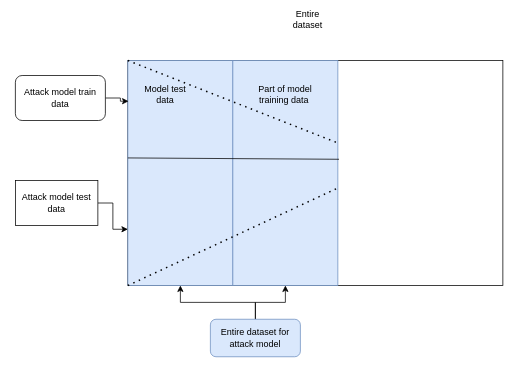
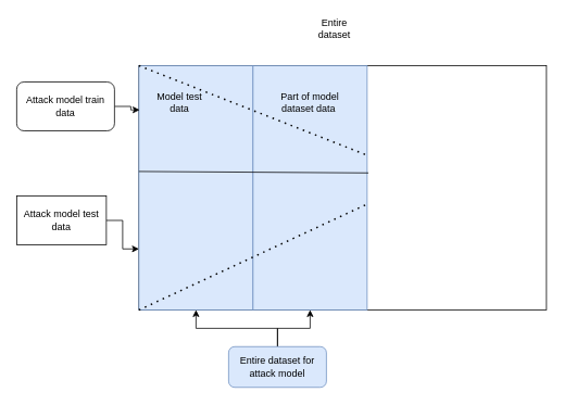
  <mxCell id="0" />
  <mxCell id="1" parent="0" />
  <mxCell id="2" value="" style="rounded=0;whiteSpace=wrap;html=1;" vertex="1" parent="1"><mxGeometry x="170" y="80" width="500" height="300" as="geometry" /></mxCell>
  <mxCell id="3" value="" style="rounded=0;whiteSpace=wrap;html=1;fillColor=#dae8fc;strokeColor=#6c8ebf;" vertex="1" parent="1"><mxGeometry x="170" y="80" width="140" height="300" as="geometry" /></mxCell>
  <mxCell id="4" value="" style="rounded=0;whiteSpace=wrap;html=1;fillColor=#dae8fc;strokeColor=#6c8ebf;" vertex="1" parent="1"><mxGeometry x="310" y="80" width="140" height="300" as="geometry" /></mxCell>
- <mxCell id="5" value="Entire dataset" style="text;html=1;strokeColor=none;fillColor=none;align=center;verticalAlign=middle;whiteSpace=wrap;rounded=0;" vertex="1" parent="1"><mxGeometry x="380" y="10" width="60" height="30" as="geometry" /></mxCell>
+ <mxCell id="5" value="Entire dataset" style="text;html=1;strokeColor=none;fillColor=none;align=center;verticalAlign=middle;whiteSpace=wrap;rounded=0;" vertex="1" parent="1"><mxGeometry x="380" y="20" width="60" height="30" as="geometry" /></mxCell>
  <mxCell id="6" value="Model test data" style="text;html=1;strokeColor=none;fillColor=none;align=center;verticalAlign=middle;whiteSpace=wrap;rounded=0;" vertex="1" parent="1"><mxGeometry x="190" y="110" width="60" height="30" as="geometry" /></mxCell>
- <mxCell id="7" value="Part of model training data&amp;nbsp;" style="text;html=1;strokeColor=none;fillColor=none;align=center;verticalAlign=middle;whiteSpace=wrap;rounded=0;" vertex="1" parent="1"><mxGeometry x="340" y="100" width="80" height="50" as="geometry" /></mxCell>
+ <mxCell id="7" value="Part of model dataset data&amp;nbsp;" style="text;html=1;strokeColor=none;fillColor=none;align=center;verticalAlign=middle;whiteSpace=wrap;rounded=0;" vertex="1" parent="1"><mxGeometry x="340" y="100" width="80" height="50" as="geometry" /></mxCell>
  <mxCell id="8" style="edgeStyle=orthogonalEdgeStyle;rounded=0;orthogonalLoop=1;jettySize=auto;html=1;entryX=0.5;entryY=1;entryDx=0;entryDy=0;" edge="1" parent="1" source="10" target="3"><mxGeometry relative="1" as="geometry" /></mxCell>
  <mxCell id="9" style="edgeStyle=orthogonalEdgeStyle;rounded=0;orthogonalLoop=1;jettySize=auto;html=1;entryX=0.5;entryY=1;entryDx=0;entryDy=0;" edge="1" parent="1" source="10" target="4"><mxGeometry relative="1" as="geometry" /></mxCell>
  <mxCell id="10" value="Entire dataset for attack model" style="rounded=1;whiteSpace=wrap;html=1;fillColor=#dae8fc;strokeColor=#6c8ebf;" vertex="1" parent="1"><mxGeometry x="280" y="425" width="120" height="50" as="geometry" /></mxCell>
  <mxCell id="11" value="" style="endArrow=none;html=1;rounded=0;exitX=0;exitY=0.433;exitDx=0;exitDy=0;exitPerimeter=0;entryX=1.011;entryY=0.439;entryDx=0;entryDy=0;entryPerimeter=0;" edge="1" parent="1" source="3" target="4"><mxGeometry width="50" height="50" relative="1" as="geometry"><mxPoint x="400" y="350" as="sourcePoint" /><mxPoint x="450" y="300" as="targetPoint" /></mxGeometry></mxCell>
  <mxCell id="12" style="edgeStyle=orthogonalEdgeStyle;rounded=0;orthogonalLoop=1;jettySize=auto;html=1;entryX=0.006;entryY=0.181;entryDx=0;entryDy=0;entryPerimeter=0;" edge="1" parent="1" source="13" target="3"><mxGeometry relative="1" as="geometry" /></mxCell>
  <mxCell id="13" value="Attack model train data" style="rounded=1;whiteSpace=wrap;html=1;" vertex="1" parent="1"><mxGeometry x="20" y="100" width="120" height="60" as="geometry" /></mxCell>
  <mxCell id="14" style="edgeStyle=orthogonalEdgeStyle;rounded=0;orthogonalLoop=1;jettySize=auto;html=1;entryX=0;entryY=0.75;entryDx=0;entryDy=0;" edge="1" parent="1" source="15" target="3"><mxGeometry relative="1" as="geometry" /></mxCell>
  <mxCell id="15" value="Attack model test data" style="whiteSpace=wrap;html=1;rounded=0;" vertex="1" parent="1"><mxGeometry x="20" y="240" width="110" height="60" as="geometry" /></mxCell>
  <mxCell id="16" value="" style="endArrow=none;dashed=1;html=1;dashPattern=1 3;strokeWidth=2;rounded=0;exitX=0;exitY=1;exitDx=0;exitDy=0;" edge="1" parent="1" source="3" target="4"><mxGeometry width="50" height="50" relative="1" as="geometry"><mxPoint x="400" y="240" as="sourcePoint" /><mxPoint x="450" y="190" as="targetPoint" /><Array as="points"><mxPoint x="450" y="250" /></Array></mxGeometry></mxCell>
  <mxCell id="17" value="" style="endArrow=none;dashed=1;html=1;dashPattern=1 3;strokeWidth=2;rounded=0;exitX=0;exitY=0;exitDx=0;exitDy=0;" edge="1" parent="1" source="3"><mxGeometry width="50" height="50" relative="1" as="geometry"><mxPoint x="400" y="240" as="sourcePoint" /><mxPoint x="450" y="190" as="targetPoint" /></mxGeometry></mxCell>
